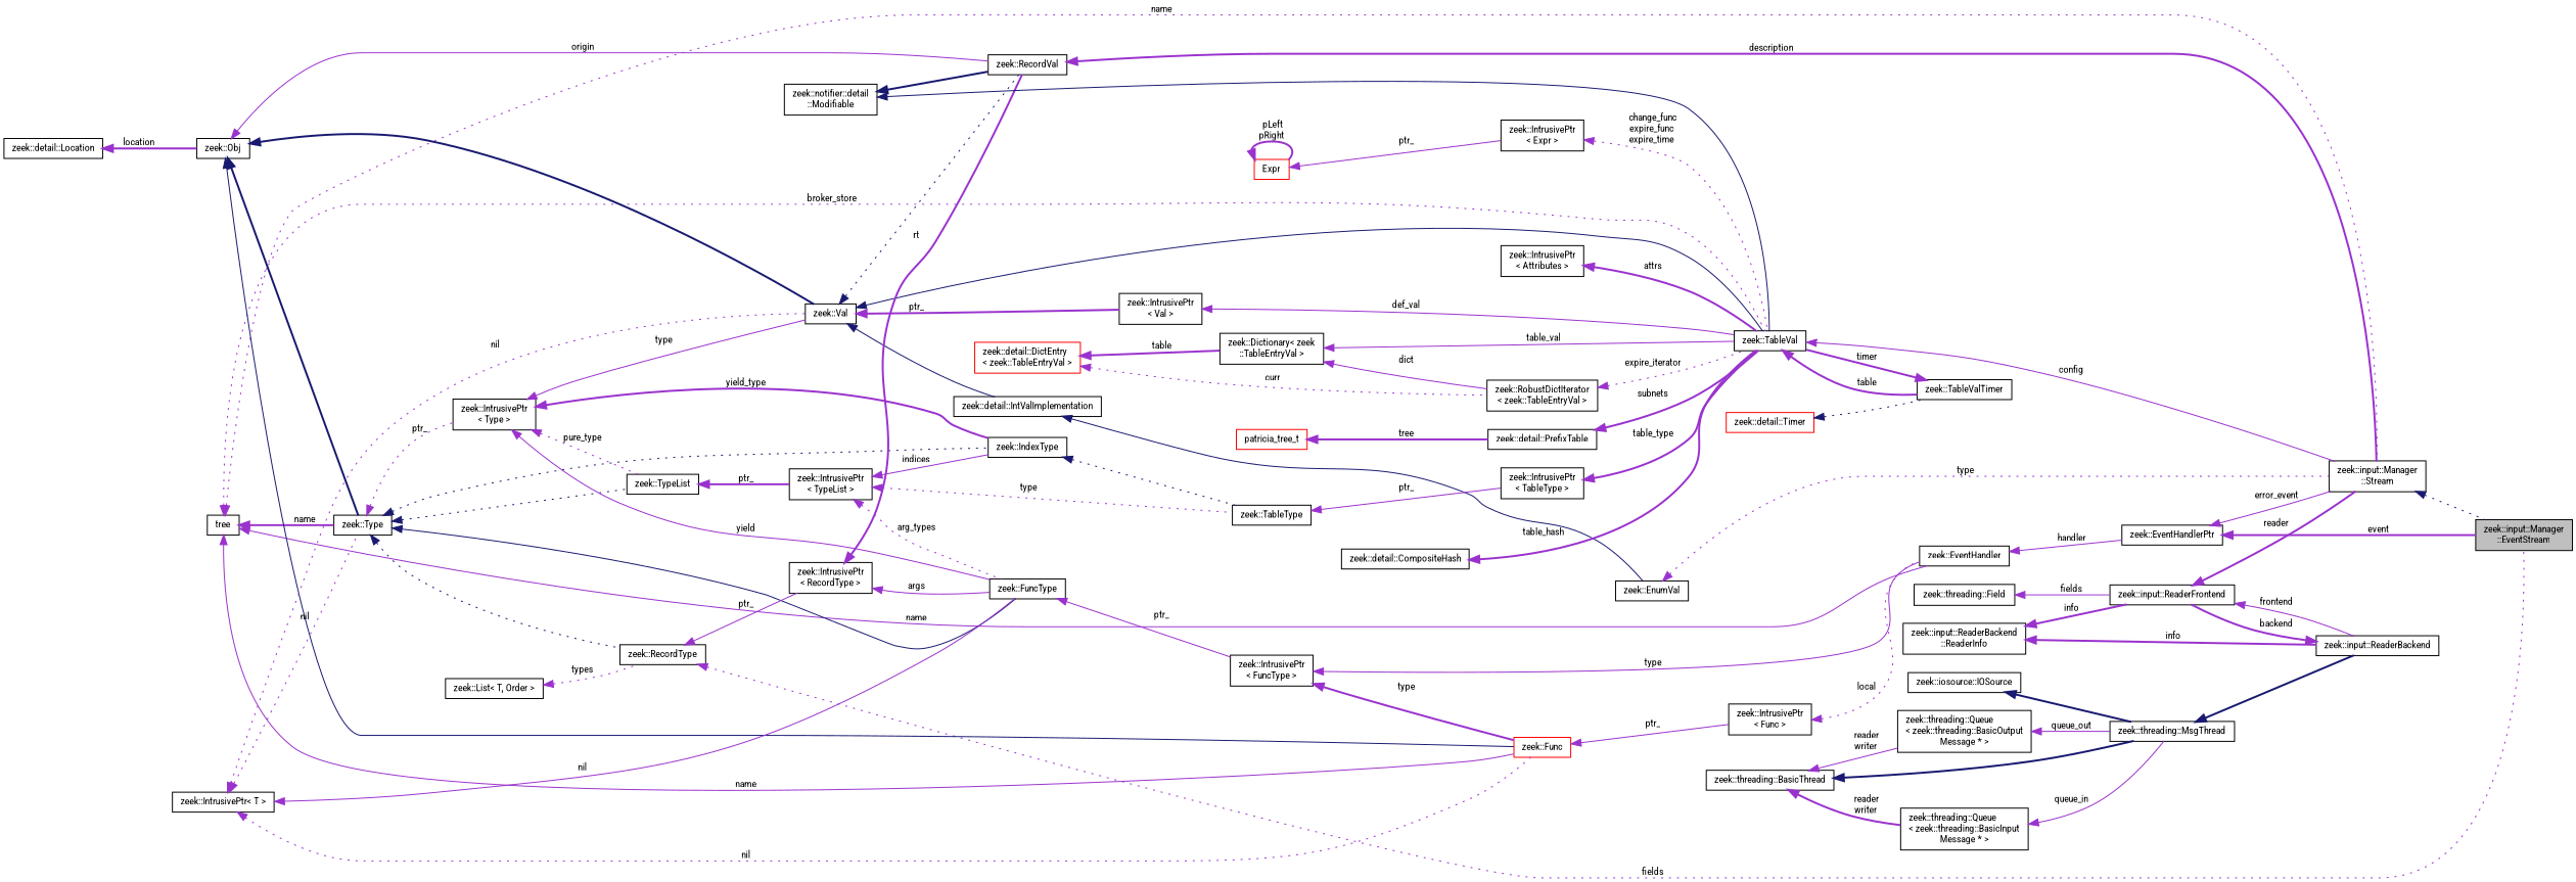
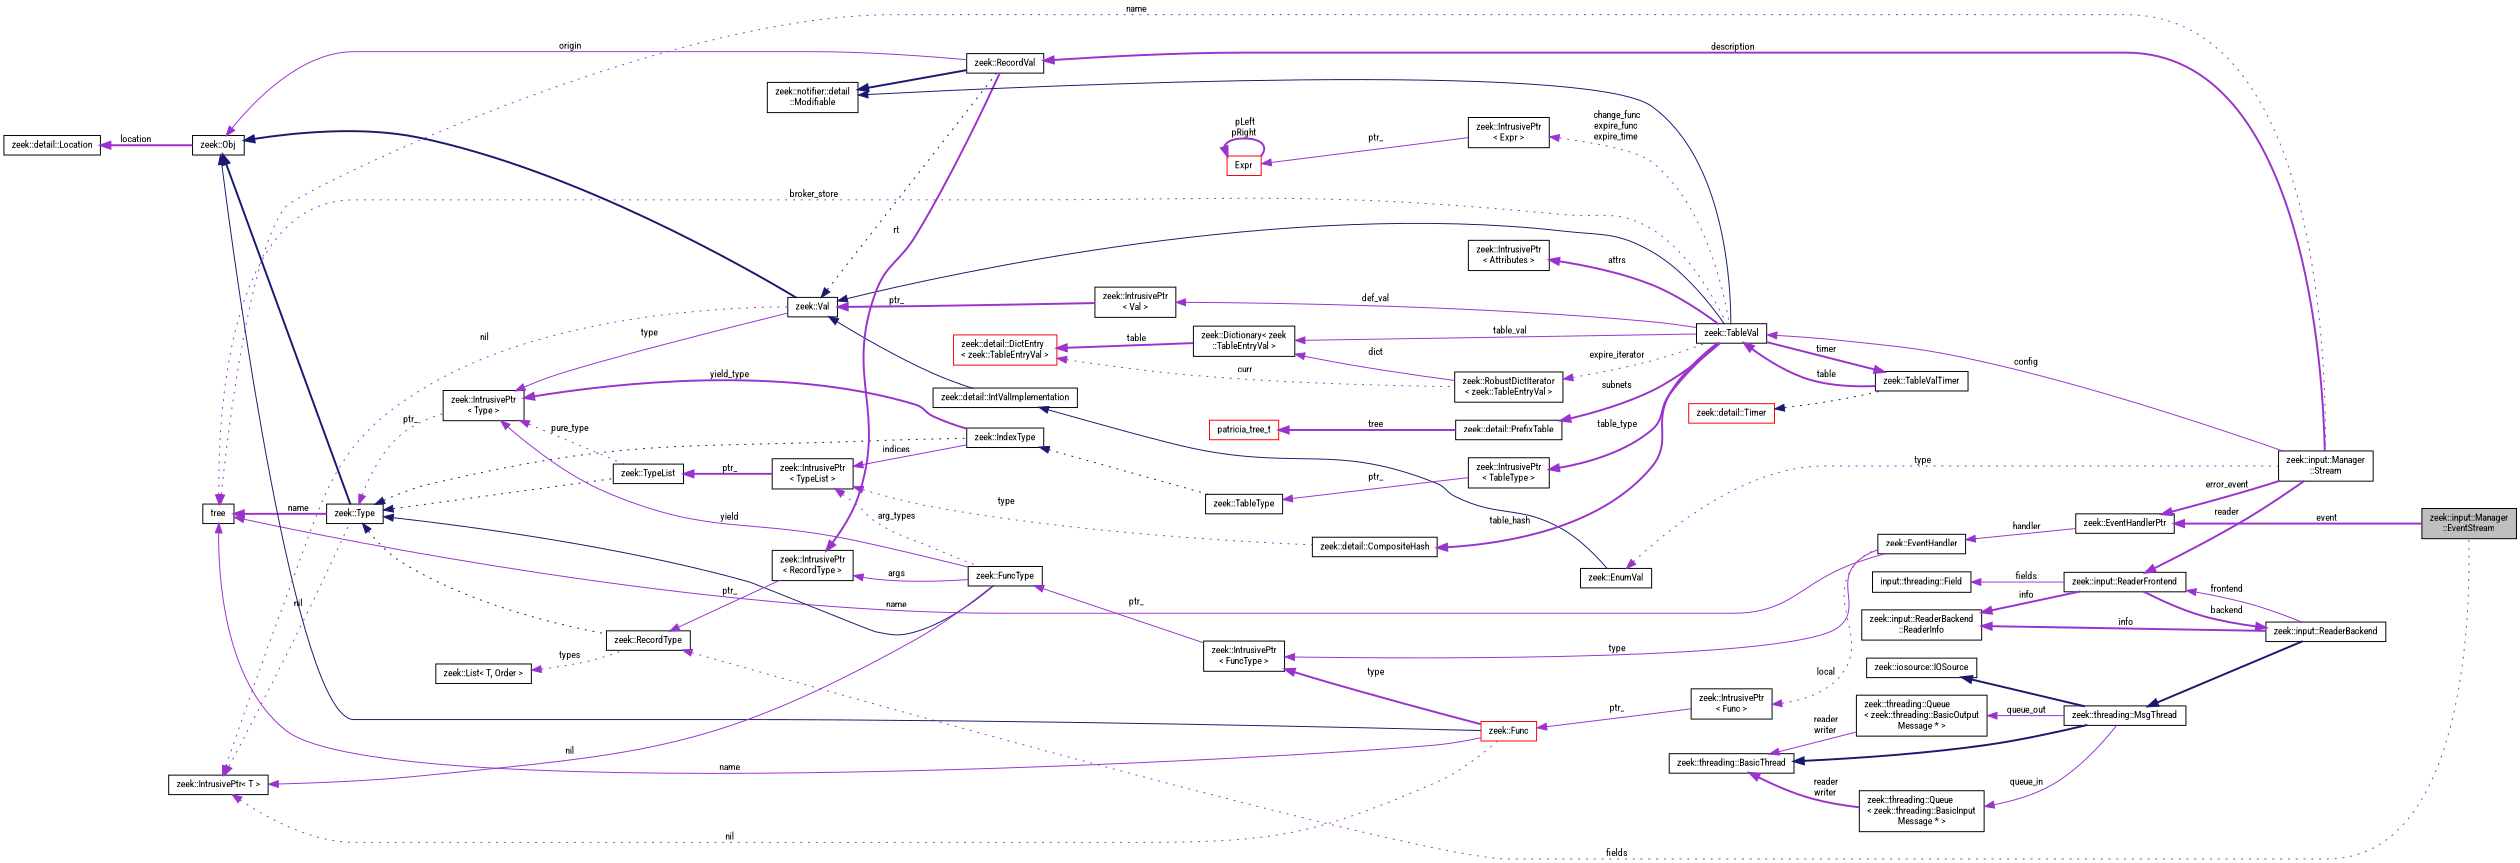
  digraph {
    fontname="Roboto Condensed"
    rankdir=LR
    node [color=black fillcolor=white fontname="Roboto Condensed" fontsize=10 shape=record style=filled]
    edge [color=darkorchid3 dir=back fontname="Roboto Condensed" fontsize=10 labelfontname=Helvetica labelfontsize=10 style=bold]
    n1 [fillcolor=grey75 fontcolor=black height=0.2 label="zeek::input::Manager\l::EventStream" width=0.4]
    n2 [height=0.2 label="zeek::input::Manager\l::Stream" width=0.4]
    n3 [height=0.2 label=tree width=0.4]
    n4 [height=0.2 label="zeek::Type" width=0.4]
    n5 [height=0.2 label="zeek::TableVal" width=0.4]
    n6 [height=0.2 label="zeek::EventHandler" width=0.4]
    n7 [color=red height=0.2 label="zeek::Func" width=0.4]
    n8 [height=0.2 label="zeek::FuncType" width=0.4]
    n9 [height=0.2 label="zeek::IntrusivePtr\l\< Type \>" width=0.4]
    n10 [height=0.2 label="zeek::IndexType" width=0.4]
    n11 [height=0.2 label="zeek::TypeList" width=0.4]
    n12 [height=0.2 label="zeek::RecordType" width=0.4]
    n13 [height=0.2 label="zeek::TableValTimer" width=0.4]
    n14 [height=0.2 label="zeek::EventHandlerPtr" width=0.4]
    n15 [height=0.2 label="zeek::IntrusivePtr\l\< Func \>" width=0.4]
    n16 [height=0.2 label="zeek::EnumVal" width=0.4]
    n17 [height=0.2 label="zeek::detail::IntValImplementation" width=0.4]
    n18 [height=0.2 label="zeek::Val" width=0.4]
    n19 [height=0.2 label="zeek::IntrusivePtr\l\< Val \>" width=0.4]
    n20 [height=0.2 label="zeek::RecordVal" width=0.4]
    n21 [height=0.2 label="zeek::Obj" width=0.4]
    n22 [height=0.2 label="zeek::detail::Location" width=0.4]
    n23 [height=0.2 label="zeek::IntrusivePtr\< T \>" width=0.4]
    n24 [height=0.2 label="zeek::IntrusivePtr\l\< FuncType \>" width=0.4]
    n25 [height=0.2 label="zeek::TableType" width=0.4]
    n26 [height=0.2 label="zeek::IntrusivePtr\l\< TypeList \>" width=0.4]
    n27 [height=0.2 label="zeek::IntrusivePtr\l\< RecordType \>" width=0.4]
    n28 [height=0.2 label="zeek::input::ReaderFrontend" width=0.4]
    n29 [height=0.2 label="zeek::input::ReaderBackend" width=0.4]
    n30 [height=0.2 label="zeek::threading::MsgThread" width=0.4]
    n31 [height=0.2 label="zeek::threading::BasicThread" width=0.4]
    n32 [height=0.2 label="zeek::threading::Queue\l\< zeek::threading::BasicInput\lMessage * \>" width=0.4]
    n33 [height=0.2 label="zeek::threading::Queue\l\< zeek::threading::BasicOutput\lMessage * \>" width=0.4]
    n34 [height=0.2 label="zeek::iosource::IOSource" width=0.4]
    n35 [height=0.2 label="zeek::input::ReaderBackend\l::ReaderInfo" width=0.4]
-   n36 [height=0.2 label="zeek::threading::Field" width=0.4]
+   n36 [height=0.2 label="input::threading::Field" width=0.4]
    n37 [height=0.2 label="zeek::notifier::detail\l::Modifiable" width=0.4]
    n38 [height=0.2 label="zeek::IntrusivePtr\l\< TableType \>" width=0.4]
    n39 [height=0.2 label="zeek::detail::CompositeHash" width=0.4]
    n40 [height=0.2 label="zeek::IntrusivePtr\l\< Attributes \>" width=0.4]
    n41 [height=0.2 label="zeek::IntrusivePtr\l\< Expr \>" width=0.4]
    n42 [color=red height=0.2 label=Expr width=0.4]
    n43 [color=red height=0.2 label="zeek::detail::Timer" width=0.4]
    n44 [height=0.2 label="zeek::RobustDictIterator\l\< zeek::TableEntryVal \>" width=0.4]
    n45 [color=red height=0.2 label="zeek::detail::DictEntry\l\< zeek::TableEntryVal \>" width=0.4]
    n46 [height=0.2 label="zeek::Dictionary\< zeek\l::TableEntryVal \>" width=0.4]
    n47 [height=0.2 label="zeek::detail::PrefixTable" width=0.4]
    n48 [color=red height=0.2 label=patricia_tree_t width=0.4]
    n49 [height=0.2 label="zeek::List\< T, Order \>" width=0.4]
-   n2 -> n1 [color=midnightblue style=dotted]
    n3 -> n2 [label=" name" style=dotted]
    n3 -> n4 [label=" name"]
    n3 -> n5 [label=" broker_store" style=dotted]
    n3 -> n6 [label=" name" style=solid]
    n3 -> n7 [label=" name" style=solid]
    n4 -> n8 [color=midnightblue style=solid]
    n4 -> n9 [label=" ptr_" style=dotted]
    n4 -> n10 [color=midnightblue style=dotted]
    n4 -> n11 [color=midnightblue style=dotted]
    n4 -> n12 [color=midnightblue style=dotted]
    n5 -> n2 [label=" config" style=solid]
    n5 -> n13 [label=" table"]
    n6 -> n14 [label=" handler" style=solid]
    n7 -> n15 [label=" ptr_" style=solid]
    n8 -> n24 [label=" ptr_" style=solid]
    n9 -> n8 [label=" yield" style=solid]
    n9 -> n10 [label=" yield_type"]
    n9 -> n11 [label=" pure_type" style=dotted]
    n9 -> n18 [label=" type" style=solid]
    n10 -> n25 [color=midnightblue style=dotted]
    n11 -> n26 [label=" ptr_"]
    n12 -> n1 [label=" fields" style=dotted]
    n12 -> n27 [label=" ptr_" style=solid]
    n13 -> n5 [label=" timer"]
    n14 -> n1 [label=" event"]
-   n14 -> n2 [label=" error_event" style=solid]
+   n14 -> n2 [label=" error_event"]
    n15 -> n6 [label=" local" style=dotted]
    n16 -> n2 [label=" type" style=dotted]
    n17 -> n16 [color=midnightblue style=solid]
    n18 -> n5 [color=midnightblue style=solid]
    n18 -> n17 [color=midnightblue style=solid]
    n18 -> n19 [label=" ptr_"]
    n18 -> n20 [color=midnightblue style=dotted]
    n19 -> n5 [label=" def_val" style=solid]
    n20 -> n2 [label=" description"]
    n21 -> n4 [color=midnightblue]
    n21 -> n7 [color=midnightblue style=solid]
    n21 -> n18 [color=midnightblue]
    n21 -> n20 [label=" origin" style=solid]
    n22 -> n21 [label=" location"]
    n23 -> n4 [label=" nil" style=dotted]
    n23 -> n7 [label=" nil" style=dotted]
    n23 -> n8 [label=" nil" style=solid]
    n23 -> n18 [label=" nil" style=dotted]
    n24 -> n6 [label=" type" style=solid]
    n24 -> n7 [label=" type"]
    n25 -> n38 [label=" ptr_" style=solid]
    n26 -> n8 [label=" arg_types" style=dotted]
    n26 -> n10 [label=" indices" style=solid]
-   n26 -> n25 [label=" type" style=dotted]
+   n26 -> n39 [label=" type" style=dotted]
    n27 -> n8 [label=" args" style=solid]
    n27 -> n20 [label=" rt"]
    n28 -> n2 [label=" reader"]
    n28 -> n29 [label=" frontend" style=solid]
    n29 -> n28 [label=" backend"]
    n30 -> n29 [color=midnightblue]
    n31 -> n30 [color=midnightblue]
    n31 -> n32 [label=" reader\nwriter"]
    n31 -> n33 [label=" reader\nwriter" style=solid]
    n32 -> n30 [label=" queue_in" style=solid]
    n33 -> n30 [label=" queue_out" style=solid]
    n34 -> n30 [color=midnightblue]
    n35 -> n28 [label=" info"]
    n35 -> n29 [label=" info"]
    n36 -> n28 [label=" fields" style=solid]
    n37 -> n5 [color=midnightblue style=solid]
    n37 -> n20 [color=midnightblue]
    n38 -> n5 [label=" table_type"]
    n39 -> n5 [label=" table_hash"]
    n40 -> n5 [label=" attrs"]
    n41 -> n5 [label=" change_func\nexpire_func\nexpire_time" style=dotted]
    n42 -> n41 [label=" ptr_" style=solid]
    n42 -> n42 [label=" pLeft\npRight"]
    n43 -> n13 [color=midnightblue style=dotted]
    n44 -> n5 [label=" expire_iterator" style=dotted]
    n45 -> n44 [label=" curr" style=dotted]
    n45 -> n46 [label=" table"]
    n46 -> n5 [label=" table_val" style=solid]
    n46 -> n44 [label=" dict" style=solid]
    n47 -> n5 [label=" subnets"]
    n48 -> n47 [label=" tree"]
    n49 -> n12 [label=" types" style=dotted]
  }
